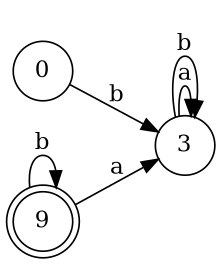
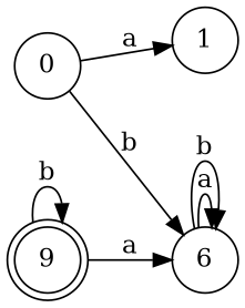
  digraph {
    rankdir=LR
    node [shape=circle]
    0
-   3
+   1
+   3 [label=6]
    n4 [label=9 shape=doublecircle]
+   0 -> 1 [label=a]
    0 -> 3 [label=b]
    3 -> 3 [label=a]
    3 -> 3 [label=b]
    n4 -> 3 [label=a]
    n4 -> n4 [label=b]
  }
